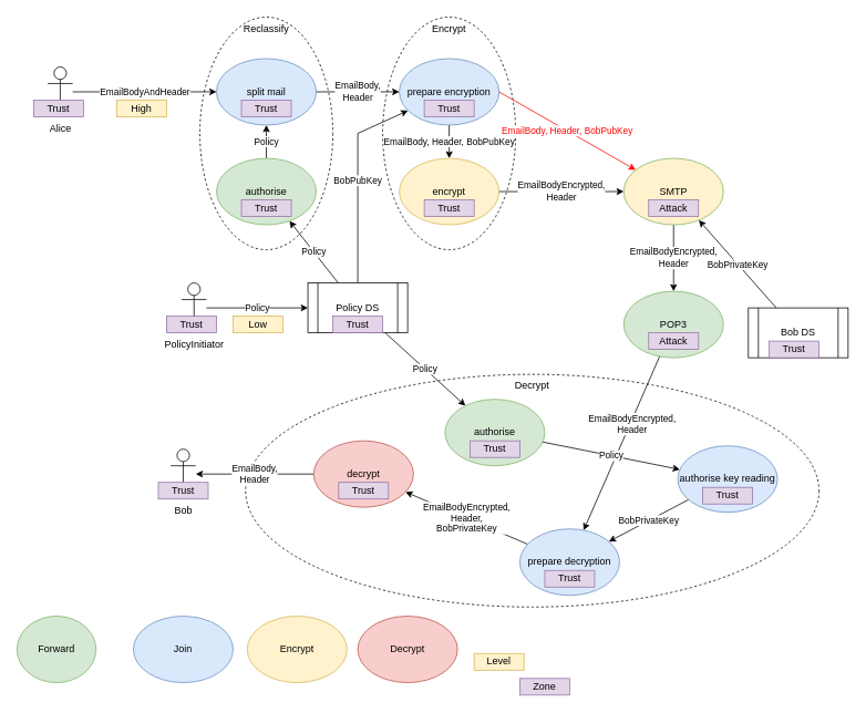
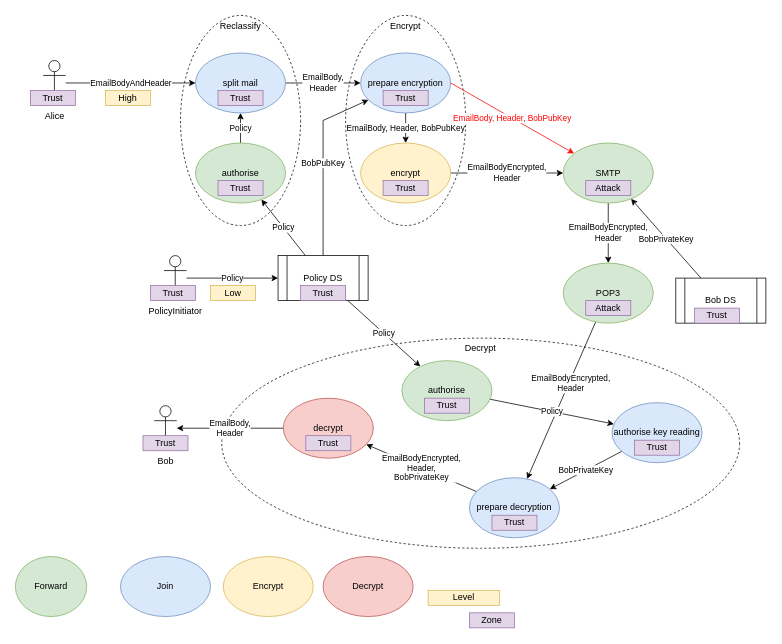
  <mxCell id="0" />
  <mxCell id="1" parent="0" />
  <mxCell id="2" value="Decrypt" style="ellipse;whiteSpace=wrap;html=1;dashed=1;verticalAlign=top;" vertex="1" parent="1"><mxGeometry x="295" y="450" width="690" height="280" as="geometry" /></mxCell>
  <mxCell id="3" value="Encrypt" style="ellipse;whiteSpace=wrap;html=1;dashed=1;verticalAlign=top;" vertex="1" parent="1"><mxGeometry x="460" y="20" width="160" height="280" as="geometry" /></mxCell>
  <mxCell id="4" value="Reclassify" style="ellipse;whiteSpace=wrap;html=1;dashed=1;verticalAlign=top;" vertex="1" parent="1"><mxGeometry x="240" y="20" width="160" height="280" as="geometry" /></mxCell>
  <mxCell id="5" value="EmailBodyAndHeader" style="rounded=0;orthogonalLoop=1;jettySize=auto;html=1;" edge="1" parent="1" source="6" target="9"><mxGeometry relative="1" as="geometry" /></mxCell>
  <mxCell id="6" value="Alice" style="shape=umlActor;verticalLabelPosition=bottom;verticalAlign=top;html=1;outlineConnect=0;" vertex="1" parent="1"><mxGeometry x="57" y="80" width="30" height="60" as="geometry" /></mxCell>
  <mxCell id="7" value="Bob" style="shape=umlActor;verticalLabelPosition=bottom;verticalAlign=top;html=1;outlineConnect=0;" vertex="1" parent="1"><mxGeometry x="205" y="540" width="30" height="60" as="geometry" /></mxCell>
  <mxCell id="8" value="EmailBody,&lt;br&gt;Header" style="edgeStyle=none;rounded=0;orthogonalLoop=1;jettySize=auto;html=1;" edge="1" parent="1" source="9" target="17"><mxGeometry relative="1" as="geometry" /></mxCell>
  <mxCell id="9" value="split mail" style="ellipse;whiteSpace=wrap;html=1;fillColor=#dae8fc;strokeColor=#6c8ebf;" vertex="1" parent="1"><mxGeometry x="260" y="70" width="120" height="80" as="geometry" /></mxCell>
  <mxCell id="10" value="Policy" style="edgeStyle=none;rounded=0;orthogonalLoop=1;jettySize=auto;html=1;" edge="1" parent="1" source="11" target="9"><mxGeometry relative="1" as="geometry" /></mxCell>
  <mxCell id="11" value="authorise" style="ellipse;whiteSpace=wrap;html=1;fillColor=#d5e8d4;strokeColor=#82b366;" vertex="1" parent="1"><mxGeometry x="260" y="190" width="120" height="80" as="geometry" /></mxCell>
  <mxCell id="12" value="Policy" style="edgeStyle=none;rounded=0;orthogonalLoop=1;jettySize=auto;html=1;" edge="1" parent="1" source="15" target="11"><mxGeometry relative="1" as="geometry" /></mxCell>
  <mxCell id="13" value="BobPubKey" style="edgeStyle=none;rounded=0;orthogonalLoop=1;jettySize=auto;html=1;exitX=0.5;exitY=0;exitDx=0;exitDy=0;" edge="1" parent="1" source="15" target="17"><mxGeometry relative="1" as="geometry"><Array as="points"><mxPoint x="430" y="160" /></Array></mxGeometry></mxCell>
  <mxCell id="14" value="Policy" style="edgeStyle=none;rounded=0;orthogonalLoop=1;jettySize=auto;html=1;" edge="1" parent="1" source="15" target="31"><mxGeometry relative="1" as="geometry" /></mxCell>
  <mxCell id="15" value="Policy DS" style="shape=process;whiteSpace=wrap;html=1;backgroundOutline=1;" vertex="1" parent="1"><mxGeometry x="370" y="340" width="120" height="60" as="geometry" /></mxCell>
  <mxCell id="16" value="EmailBody, Header, BobPubKey" style="edgeStyle=none;rounded=0;orthogonalLoop=1;jettySize=auto;html=1;" edge="1" parent="1" source="17" target="19"><mxGeometry relative="1" as="geometry" /></mxCell>
  <mxCell id="17" value="prepare encryption" style="ellipse;whiteSpace=wrap;html=1;fillColor=#dae8fc;strokeColor=#6c8ebf;" vertex="1" parent="1"><mxGeometry x="480" y="70" width="120" height="80" as="geometry" /></mxCell>
  <mxCell id="18" value="EmailBodyEncrypted,&lt;br&gt;Header" style="edgeStyle=none;rounded=0;orthogonalLoop=1;jettySize=auto;html=1;" edge="1" parent="1" source="19" target="23"><mxGeometry relative="1" as="geometry" /></mxCell>
  <mxCell id="19" value="encrypt" style="ellipse;whiteSpace=wrap;html=1;fillColor=#fff2cc;strokeColor=#d6b656;" vertex="1" parent="1"><mxGeometry x="480" y="190" width="120" height="80" as="geometry" /></mxCell>
  <mxCell id="20" value="Policy" style="edgeStyle=none;rounded=0;orthogonalLoop=1;jettySize=auto;html=1;" edge="1" parent="1" source="21" target="15"><mxGeometry relative="1" as="geometry" /></mxCell>
  <mxCell id="21" value="PolicyInitiator" style="shape=umlActor;verticalLabelPosition=bottom;verticalAlign=top;html=1;outlineConnect=0;" vertex="1" parent="1"><mxGeometry x="218" y="340" width="30" height="60" as="geometry" /></mxCell>
  <mxCell id="22" value="EmailBodyEncrypted,&lt;br&gt;Header" style="edgeStyle=none;rounded=0;orthogonalLoop=1;jettySize=auto;html=1;" edge="1" parent="1" source="23" target="25"><mxGeometry relative="1" as="geometry" /></mxCell>
- <mxCell id="23" value="SMTP" style="ellipse;whiteSpace=wrap;html=1;fillColor=#fff2cc;strokeColor=#82b366;" vertex="1" parent="1"><mxGeometry x="750" y="190" width="120" height="80" as="geometry" /></mxCell>
+ <mxCell id="23" value="SMTP" style="ellipse;whiteSpace=wrap;html=1;fillColor=#d5e8d4;strokeColor=#82b366;" vertex="1" parent="1"><mxGeometry x="750" y="190" width="120" height="80" as="geometry" /></mxCell>
  <mxCell id="24" value="EmailBodyEncrypted,&lt;br&gt;Header" style="edgeStyle=none;rounded=0;orthogonalLoop=1;jettySize=auto;html=1;" edge="1" parent="1" source="25" target="27"><mxGeometry x="-0.229" y="2" relative="1" as="geometry"><mxPoint as="offset" /></mxGeometry></mxCell>
  <mxCell id="25" value="POP3" style="ellipse;whiteSpace=wrap;html=1;fillColor=#d5e8d4;strokeColor=#82b366;" vertex="1" parent="1"><mxGeometry x="750" y="350" width="120" height="80" as="geometry" /></mxCell>
  <mxCell id="26" value="EmailBodyEncrypted,&lt;br&gt;Header,&lt;br&gt;BobPrivateKey" style="edgeStyle=none;rounded=0;orthogonalLoop=1;jettySize=auto;html=1;" edge="1" parent="1" source="27" target="33"><mxGeometry relative="1" as="geometry" /></mxCell>
  <mxCell id="27" value="prepare decryption" style="ellipse;whiteSpace=wrap;html=1;fillColor=#dae8fc;strokeColor=#6c8ebf;" vertex="1" parent="1"><mxGeometry x="625" y="636" width="120" height="80" as="geometry" /></mxCell>
  <mxCell id="28" value="BobPrivateKey" style="edgeStyle=none;rounded=0;orthogonalLoop=1;jettySize=auto;html=1;" edge="1" parent="1" source="29" target="27"><mxGeometry relative="1" as="geometry" /></mxCell>
  <mxCell id="29" value="authorise key reading" style="ellipse;whiteSpace=wrap;html=1;fillColor=#dae8fc;strokeColor=#6c8ebf;" vertex="1" parent="1"><mxGeometry x="815" y="536" width="120" height="80" as="geometry" /></mxCell>
  <mxCell id="30" value="Policy" style="edgeStyle=none;rounded=0;orthogonalLoop=1;jettySize=auto;html=1;" edge="1" parent="1" source="31" target="29"><mxGeometry relative="1" as="geometry" /></mxCell>
  <mxCell id="31" value="authorise" style="ellipse;whiteSpace=wrap;html=1;fillColor=#d5e8d4;strokeColor=#82b366;" vertex="1" parent="1"><mxGeometry x="535" y="480" width="120" height="80" as="geometry" /></mxCell>
  <mxCell id="32" value="EmailBody,&lt;br&gt;Header" style="edgeStyle=none;rounded=0;orthogonalLoop=1;jettySize=auto;html=1;" edge="1" parent="1" source="33" target="7"><mxGeometry relative="1" as="geometry" /></mxCell>
  <mxCell id="33" value="decrypt" style="ellipse;whiteSpace=wrap;html=1;fillColor=#f8cecc;strokeColor=#b85450;" vertex="1" parent="1"><mxGeometry x="377" y="530" width="120" height="80" as="geometry" /></mxCell>
  <mxCell id="34" value="BobPrivateKey" style="edgeStyle=none;rounded=0;orthogonalLoop=1;jettySize=auto;html=1;" edge="1" parent="1" source="35" target="23"><mxGeometry relative="1" as="geometry" /></mxCell>
  <mxCell id="35" value="Bob DS" style="shape=process;whiteSpace=wrap;html=1;backgroundOutline=1;" vertex="1" parent="1"><mxGeometry x="900" y="370" width="120" height="60" as="geometry" /></mxCell>
  <mxCell id="36" value="Forward" style="ellipse;whiteSpace=wrap;html=1;fillColor=#d5e8d4;strokeColor=#82b366;" vertex="1" parent="1"><mxGeometry x="20" y="741" width="95" height="80" as="geometry" /></mxCell>
  <mxCell id="37" value="Join" style="ellipse;whiteSpace=wrap;html=1;fillColor=#dae8fc;strokeColor=#6c8ebf;" vertex="1" parent="1"><mxGeometry x="160" y="741" width="120" height="80" as="geometry" /></mxCell>
  <mxCell id="38" value="Encrypt" style="ellipse;whiteSpace=wrap;html=1;fillColor=#fff2cc;strokeColor=#d6b656;" vertex="1" parent="1"><mxGeometry x="297" y="741" width="120" height="80" as="geometry" /></mxCell>
  <mxCell id="39" value="Decrypt" style="ellipse;whiteSpace=wrap;html=1;fillColor=#f8cecc;strokeColor=#b85450;" vertex="1" parent="1"><mxGeometry x="430" y="741" width="120" height="80" as="geometry" /></mxCell>
  <mxCell id="40" value="Zone" style="text;html=1;strokeColor=#9673a6;fillColor=#e1d5e7;align=center;verticalAlign=middle;whiteSpace=wrap;rounded=0;" vertex="1" parent="1"><mxGeometry x="625" y="816" width="60" height="20" as="geometry" /></mxCell>
- <mxCell id="41" value="Level" style="text;html=1;strokeColor=#d6b656;fillColor=#fff2cc;align=center;verticalAlign=middle;whiteSpace=wrap;rounded=0;" vertex="1" parent="1"><mxGeometry x="570" y="786" width="60" height="20" as="geometry" /></mxCell>
+ <mxCell id="41" value="Level" style="text;html=1;strokeColor=#d6b656;fillColor=#fff2cc;align=center;verticalAlign=middle;whiteSpace=wrap;rounded=0;" vertex="1" parent="1"><mxGeometry x="570" y="786" width="95" height="20" as="geometry" /></mxCell>
  <mxCell id="42" value="High" style="text;html=1;strokeColor=#d6b656;fillColor=#fff2cc;align=center;verticalAlign=middle;whiteSpace=wrap;rounded=0;" vertex="1" parent="1"><mxGeometry x="140" y="120" width="60" height="20" as="geometry" /></mxCell>
  <mxCell id="43" value="Attack" style="text;html=1;strokeColor=#9673a6;fillColor=#e1d5e7;align=center;verticalAlign=middle;whiteSpace=wrap;rounded=0;" vertex="1" parent="1"><mxGeometry x="780" y="240" width="60" height="20" as="geometry" /></mxCell>
  <mxCell id="44" value="Attack" style="text;html=1;strokeColor=#9673a6;fillColor=#e1d5e7;align=center;verticalAlign=middle;whiteSpace=wrap;rounded=0;" vertex="1" parent="1"><mxGeometry x="780" y="400" width="60" height="20" as="geometry" /></mxCell>
  <mxCell id="45" value="Low" style="text;html=1;strokeColor=#d6b656;fillColor=#fff2cc;align=center;verticalAlign=middle;whiteSpace=wrap;rounded=0;" vertex="1" parent="1"><mxGeometry x="280" y="380" width="60" height="20" as="geometry" /></mxCell>
  <mxCell id="46" value="Trust" style="text;html=1;strokeColor=#9673a6;fillColor=#e1d5e7;align=center;verticalAlign=middle;whiteSpace=wrap;rounded=0;" vertex="1" parent="1"><mxGeometry x="290" y="120" width="60" height="20" as="geometry" /></mxCell>
  <mxCell id="47" value="Trust" style="text;html=1;strokeColor=#9673a6;fillColor=#e1d5e7;align=center;verticalAlign=middle;whiteSpace=wrap;rounded=0;" vertex="1" parent="1"><mxGeometry x="290" y="240" width="60" height="20" as="geometry" /></mxCell>
  <mxCell id="48" value="Trust" style="text;html=1;strokeColor=#9673a6;fillColor=#e1d5e7;align=center;verticalAlign=middle;whiteSpace=wrap;rounded=0;" vertex="1" parent="1"><mxGeometry x="510" y="120" width="60" height="20" as="geometry" /></mxCell>
  <mxCell id="49" value="Trust" style="text;html=1;strokeColor=#9673a6;fillColor=#e1d5e7;align=center;verticalAlign=middle;whiteSpace=wrap;rounded=0;" vertex="1" parent="1"><mxGeometry x="510" y="240" width="60" height="20" as="geometry" /></mxCell>
  <mxCell id="50" value="Trust" style="text;html=1;strokeColor=#9673a6;fillColor=#e1d5e7;align=center;verticalAlign=middle;whiteSpace=wrap;rounded=0;" vertex="1" parent="1"><mxGeometry x="40" y="120" width="60" height="20" as="geometry" /></mxCell>
  <mxCell id="51" value="Trust" style="text;html=1;strokeColor=#9673a6;fillColor=#e1d5e7;align=center;verticalAlign=middle;whiteSpace=wrap;rounded=0;" vertex="1" parent="1"><mxGeometry x="190" y="580" width="60" height="20" as="geometry" /></mxCell>
  <mxCell id="52" value="Trust" style="text;html=1;strokeColor=#9673a6;fillColor=#e1d5e7;align=center;verticalAlign=middle;whiteSpace=wrap;rounded=0;" vertex="1" parent="1"><mxGeometry x="200" y="380" width="60" height="20" as="geometry" /></mxCell>
  <mxCell id="53" value="Trust" style="text;html=1;strokeColor=#9673a6;fillColor=#e1d5e7;align=center;verticalAlign=middle;whiteSpace=wrap;rounded=0;" vertex="1" parent="1"><mxGeometry x="565" y="530" width="60" height="20" as="geometry" /></mxCell>
  <mxCell id="54" value="Trust" style="text;html=1;strokeColor=#9673a6;fillColor=#e1d5e7;align=center;verticalAlign=middle;whiteSpace=wrap;rounded=0;" vertex="1" parent="1"><mxGeometry x="845" y="586" width="60" height="20" as="geometry" /></mxCell>
  <mxCell id="55" value="Trust" style="text;html=1;strokeColor=#9673a6;fillColor=#e1d5e7;align=center;verticalAlign=middle;whiteSpace=wrap;rounded=0;" vertex="1" parent="1"><mxGeometry x="655" y="686" width="60" height="20" as="geometry" /></mxCell>
  <mxCell id="56" value="Trust" style="text;html=1;strokeColor=#9673a6;fillColor=#e1d5e7;align=center;verticalAlign=middle;whiteSpace=wrap;rounded=0;" vertex="1" parent="1"><mxGeometry x="407" y="580" width="60" height="20" as="geometry" /></mxCell>
  <mxCell id="57" value="Trust" style="text;html=1;strokeColor=#9673a6;fillColor=#e1d5e7;align=center;verticalAlign=middle;whiteSpace=wrap;rounded=0;" vertex="1" parent="1"><mxGeometry x="400" y="380" width="60" height="20" as="geometry" /></mxCell>
  <mxCell id="58" value="Trust" style="text;html=1;strokeColor=#9673a6;fillColor=#e1d5e7;align=center;verticalAlign=middle;whiteSpace=wrap;rounded=0;" vertex="1" parent="1"><mxGeometry x="925" y="410" width="60" height="20" as="geometry" /></mxCell>
  <mxCell id="59" value="EmailBody, Header, BobPubKey" style="edgeStyle=none;rounded=0;orthogonalLoop=1;jettySize=auto;html=1;exitX=1;exitY=0.5;exitDx=0;exitDy=0;strokeColor=#FF0303;fontColor=#FF0303;" edge="1" parent="1" source="17" target="23"><mxGeometry relative="1" as="geometry"><mxPoint x="540" y="150" as="sourcePoint" /><mxPoint x="540" y="190" as="targetPoint" /></mxGeometry></mxCell>
